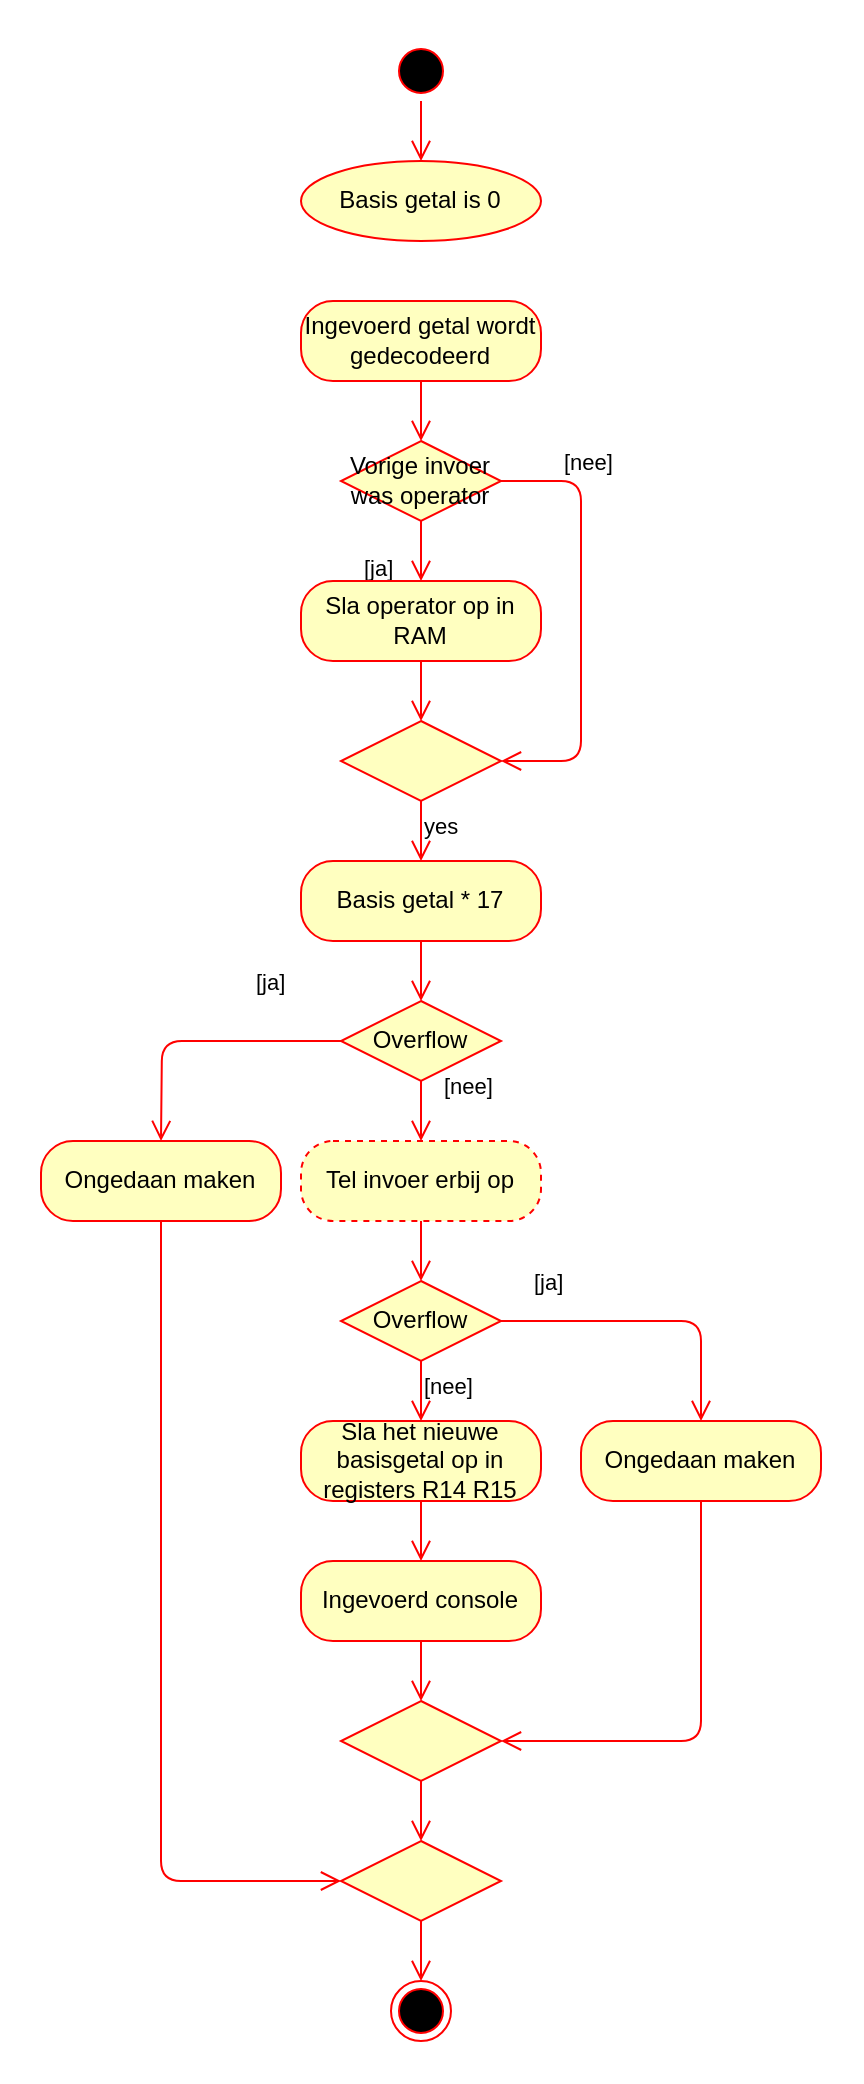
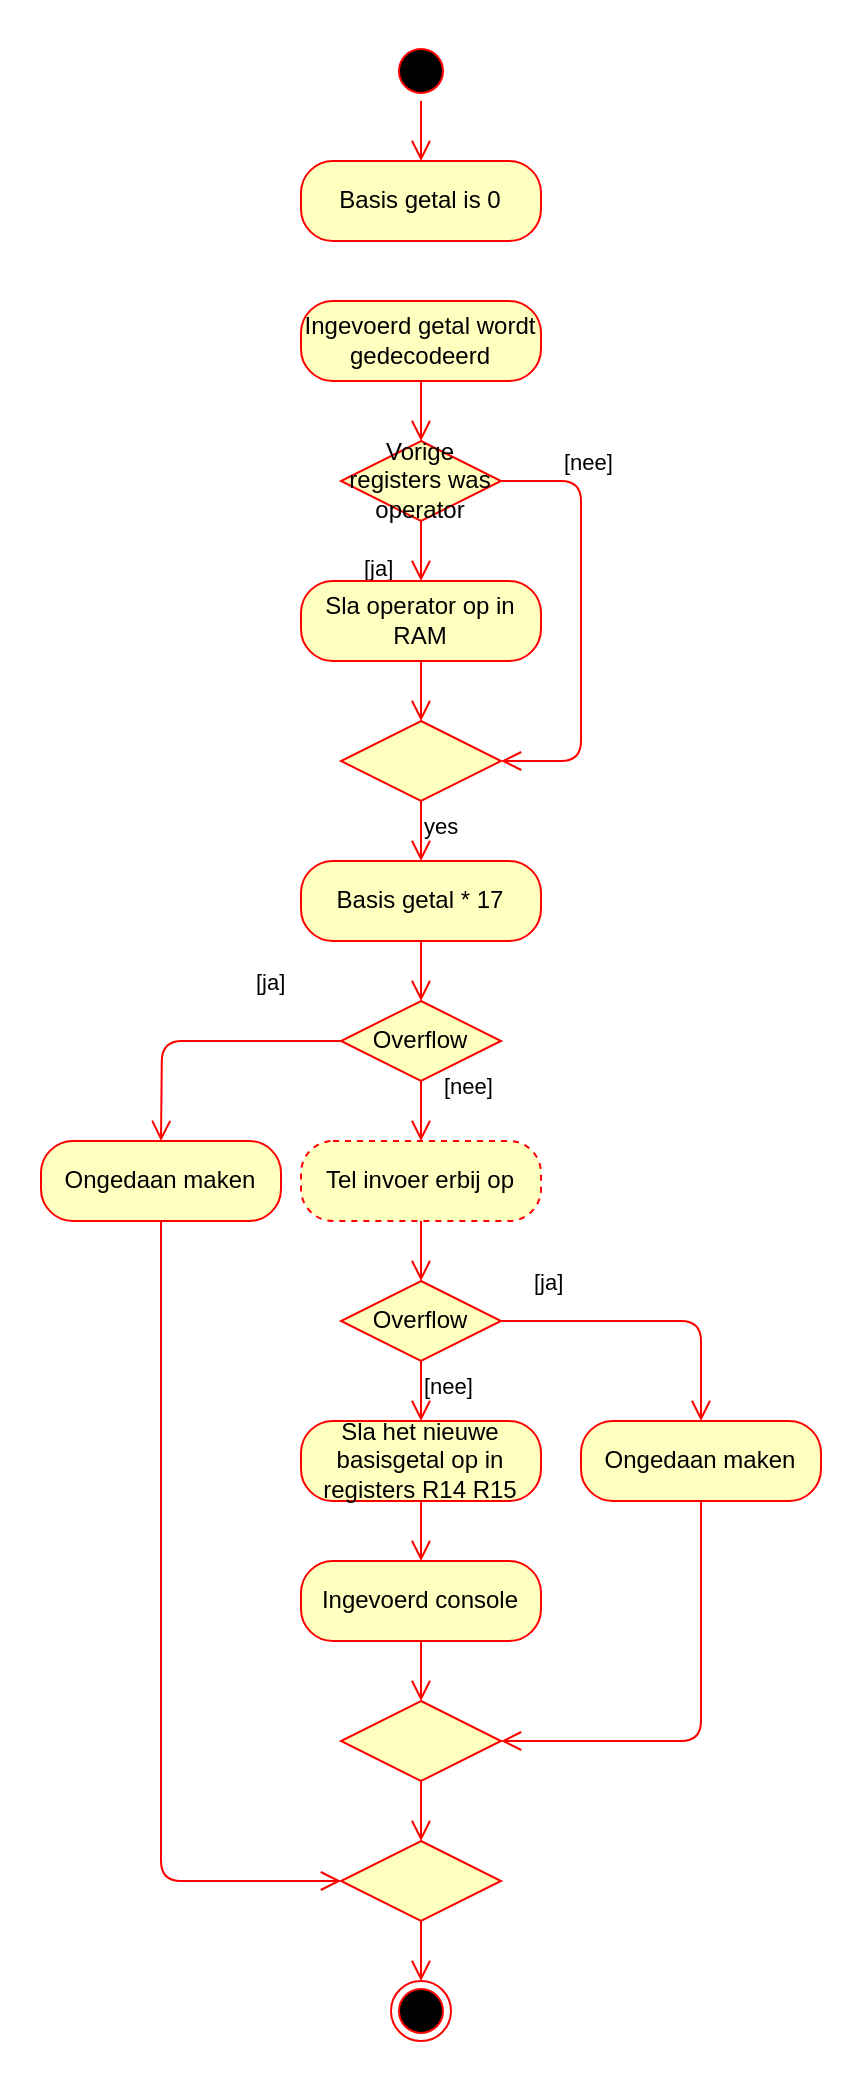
  <mxCell id="0" />
  <mxCell id="1" parent="0" />
  <mxCell id="2" value="" style="ellipse;html=1;shape=startState;fillColor=#000000;strokeColor=#ff0000;" vertex="1" parent="1"><mxGeometry x="195" y="20" width="30" height="30" as="geometry" /></mxCell>
  <mxCell id="3" value="" style="edgeStyle=orthogonalEdgeStyle;html=1;verticalAlign=bottom;endArrow=open;endSize=8;strokeColor=#ff0000;entryX=0.5;entryY=0;entryDx=0;entryDy=0;" edge="1" source="2" parent="1" target="4"><mxGeometry relative="1" as="geometry"><mxPoint x="215" y="80" as="targetPoint" /></mxGeometry></mxCell>
- <mxCell id="4" value="Basis getal is 0" style="ellipse;whiteSpace=wrap;html=1;arcSize=40;fontColor=#000000;fillColor=#ffffc0;strokeColor=#ff0000;" vertex="1" parent="1"><mxGeometry x="150" y="80" width="120" height="40" as="geometry" /></mxCell>
+ <mxCell id="4" value="Basis getal is 0" style="rounded=1;whiteSpace=wrap;html=1;arcSize=40;fontColor=#000000;fillColor=#ffffc0;strokeColor=#ff0000;" vertex="1" parent="1"><mxGeometry x="150" y="80" width="120" height="40" as="geometry" /></mxCell>
  <mxCell id="5" value="Ingevoerd getal wordt gedecodeerd" style="rounded=1;whiteSpace=wrap;html=1;arcSize=40;fontColor=#000000;fillColor=#ffffc0;strokeColor=#ff0000;" vertex="1" parent="1"><mxGeometry x="150" y="150" width="120" height="40" as="geometry" /></mxCell>
  <mxCell id="6" value="" style="edgeStyle=orthogonalEdgeStyle;html=1;verticalAlign=bottom;endArrow=open;endSize=8;strokeColor=#ff0000;" edge="1" source="5" parent="1"><mxGeometry relative="1" as="geometry"><mxPoint x="210" y="220" as="targetPoint" /></mxGeometry></mxCell>
  <mxCell id="7" value="Overflow" style="rhombus;whiteSpace=wrap;html=1;fillColor=#ffffc0;strokeColor=#ff0000;" vertex="1" parent="1"><mxGeometry x="170" y="500" width="80" height="40" as="geometry" /></mxCell>
  <mxCell id="8" value="[nee]" style="edgeStyle=orthogonalEdgeStyle;html=1;align=left;verticalAlign=bottom;endArrow=open;endSize=8;strokeColor=#ff0000;entryX=0.5;entryY=0;entryDx=0;entryDy=0;" edge="1" source="7" parent="1" target="10"><mxGeometry x="-0.2" y="10" relative="1" as="geometry"><mxPoint x="210" y="620" as="targetPoint" /><mxPoint as="offset" /></mxGeometry></mxCell>
  <mxCell id="9" value="[ja]" style="edgeStyle=orthogonalEdgeStyle;html=1;align=left;verticalAlign=top;endArrow=open;endSize=8;strokeColor=#ff0000;" edge="1" source="7" parent="1"><mxGeometry x="-0.2" y="-22" relative="1" as="geometry"><mxPoint x="80" y="570" as="targetPoint" /><mxPoint x="12" y="-20" as="offset" /></mxGeometry></mxCell>
  <mxCell id="10" value="Tel invoer erbij op" style="rounded=1;whiteSpace=wrap;html=1;arcSize=40;fontColor=#000000;fillColor=#ffffc0;strokeColor=#ff0000;dashed=1;" vertex="1" parent="1"><mxGeometry x="150" y="570" width="120" height="40" as="geometry" /></mxCell>
  <mxCell id="11" value="" style="edgeStyle=orthogonalEdgeStyle;html=1;verticalAlign=bottom;endArrow=open;endSize=8;strokeColor=#ff0000;" edge="1" source="10" parent="1"><mxGeometry relative="1" as="geometry"><mxPoint x="210" y="640" as="targetPoint" /></mxGeometry></mxCell>
  <mxCell id="12" value="Basis getal * 17" style="rounded=1;whiteSpace=wrap;html=1;arcSize=40;fontColor=#000000;fillColor=#ffffc0;strokeColor=#ff0000;" vertex="1" parent="1"><mxGeometry x="150" y="430" width="120" height="40" as="geometry" /></mxCell>
  <mxCell id="13" value="" style="edgeStyle=orthogonalEdgeStyle;html=1;verticalAlign=bottom;endArrow=open;endSize=8;strokeColor=#ff0000;" edge="1" source="12" parent="1"><mxGeometry relative="1" as="geometry"><mxPoint x="210" y="500" as="targetPoint" /></mxGeometry></mxCell>
  <mxCell id="14" value="Ongedaan maken" style="rounded=1;whiteSpace=wrap;html=1;arcSize=40;fontColor=#000000;fillColor=#ffffc0;strokeColor=#ff0000;" vertex="1" parent="1"><mxGeometry x="20" y="570" width="120" height="40" as="geometry" /></mxCell>
  <mxCell id="15" value="" style="edgeStyle=orthogonalEdgeStyle;html=1;verticalAlign=bottom;endArrow=open;endSize=8;strokeColor=#ff0000;entryX=0;entryY=0.5;entryDx=0;entryDy=0;" edge="1" source="14" parent="1" target="30"><mxGeometry relative="1" as="geometry"><mxPoint x="80" y="670" as="targetPoint" /><Array as="points"><mxPoint x="80" y="940" /></Array></mxGeometry></mxCell>
  <mxCell id="16" value="Overflow" style="rhombus;whiteSpace=wrap;html=1;fillColor=#ffffc0;strokeColor=#ff0000;" vertex="1" parent="1"><mxGeometry x="170" y="640" width="80" height="40" as="geometry" /></mxCell>
  <mxCell id="17" value="[ja]" style="edgeStyle=orthogonalEdgeStyle;html=1;align=left;verticalAlign=bottom;endArrow=open;endSize=8;strokeColor=#ff0000;entryX=0.5;entryY=0;entryDx=0;entryDy=0;" edge="1" source="16" parent="1" target="21"><mxGeometry x="-0.8" y="10" relative="1" as="geometry"><mxPoint x="350" y="700" as="targetPoint" /><mxPoint as="offset" /></mxGeometry></mxCell>
  <mxCell id="18" value="[nee]" style="edgeStyle=orthogonalEdgeStyle;html=1;align=left;verticalAlign=top;endArrow=open;endSize=8;strokeColor=#ff0000;" edge="1" source="16" parent="1"><mxGeometry x="-1" relative="1" as="geometry"><mxPoint x="210" y="710" as="targetPoint" /></mxGeometry></mxCell>
  <mxCell id="19" value="Sla het nieuwe basisgetal op in registers R14 R15" style="rounded=1;whiteSpace=wrap;html=1;arcSize=40;fontColor=#000000;fillColor=#ffffc0;strokeColor=#ff0000;" vertex="1" parent="1"><mxGeometry x="150" y="710" width="120" height="40" as="geometry" /></mxCell>
  <mxCell id="20" value="" style="edgeStyle=orthogonalEdgeStyle;html=1;verticalAlign=bottom;endArrow=open;endSize=8;strokeColor=#ff0000;" edge="1" source="19" parent="1"><mxGeometry relative="1" as="geometry"><mxPoint x="210" y="780" as="targetPoint" /></mxGeometry></mxCell>
  <mxCell id="21" value="Ongedaan maken" style="rounded=1;whiteSpace=wrap;html=1;arcSize=40;fontColor=#000000;fillColor=#ffffc0;strokeColor=#ff0000;" vertex="1" parent="1"><mxGeometry x="290" y="710" width="120" height="40" as="geometry" /></mxCell>
  <mxCell id="22" value="" style="edgeStyle=orthogonalEdgeStyle;html=1;verticalAlign=bottom;endArrow=open;endSize=8;strokeColor=#ff0000;entryX=1;entryY=0.5;entryDx=0;entryDy=0;" edge="1" source="21" parent="1" target="26"><mxGeometry relative="1" as="geometry"><mxPoint x="350" y="780" as="targetPoint" /><Array as="points"><mxPoint x="350" y="870" /></Array></mxGeometry></mxCell>
- <mxCell id="23" value="Vorige invoer was operator" style="rhombus;whiteSpace=wrap;html=1;fillColor=#ffffc0;strokeColor=#ff0000;" vertex="1" parent="1"><mxGeometry x="170" y="220" width="80" height="40" as="geometry" /></mxCell>
+ <mxCell id="23" value="Vorige registers was operator" style="rhombus;whiteSpace=wrap;html=1;fillColor=#ffffc0;strokeColor=#ff0000;" vertex="1" parent="1"><mxGeometry x="170" y="220" width="80" height="40" as="geometry" /></mxCell>
  <mxCell id="24" value="[nee]" style="edgeStyle=orthogonalEdgeStyle;html=1;align=left;verticalAlign=bottom;endArrow=open;endSize=8;strokeColor=#ff0000;entryX=1;entryY=0.5;entryDx=0;entryDy=0;" edge="1" source="23" parent="1" target="34"><mxGeometry x="-0.727" relative="1" as="geometry"><mxPoint x="320" y="300" as="targetPoint" /><Array as="points"><mxPoint x="290" y="240" /><mxPoint x="290" y="380" /></Array><mxPoint as="offset" /></mxGeometry></mxCell>
  <mxCell id="25" value="[ja]" style="edgeStyle=orthogonalEdgeStyle;html=1;align=left;verticalAlign=top;endArrow=open;endSize=8;strokeColor=#ff0000;" edge="1" source="23" parent="1"><mxGeometry x="-0.286" y="-30" relative="1" as="geometry"><mxPoint x="210" y="290" as="targetPoint" /><mxPoint as="offset" /></mxGeometry></mxCell>
  <mxCell id="26" value="" style="rhombus;whiteSpace=wrap;html=1;fillColor=#ffffc0;strokeColor=#ff0000;" vertex="1" parent="1"><mxGeometry x="170" y="850" width="80" height="40" as="geometry" /></mxCell>
  <mxCell id="27" value="" style="edgeStyle=orthogonalEdgeStyle;html=1;align=left;verticalAlign=top;endArrow=open;endSize=8;strokeColor=#ff0000;entryX=0.5;entryY=0;entryDx=0;entryDy=0;" edge="1" source="26" parent="1" target="30"><mxGeometry x="-1" relative="1" as="geometry"><mxPoint x="210" y="930" as="targetPoint" /></mxGeometry></mxCell>
  <mxCell id="28" value="Ingevoerd console" style="rounded=1;whiteSpace=wrap;html=1;arcSize=40;fontColor=#000000;fillColor=#ffffc0;strokeColor=#ff0000;" vertex="1" parent="1"><mxGeometry x="150" y="780" width="120" height="40" as="geometry" /></mxCell>
  <mxCell id="29" value="" style="edgeStyle=orthogonalEdgeStyle;html=1;verticalAlign=bottom;endArrow=open;endSize=8;strokeColor=#ff0000;entryX=0.5;entryY=0;entryDx=0;entryDy=0;" edge="1" source="28" parent="1" target="26"><mxGeometry relative="1" as="geometry"><mxPoint x="210" y="880" as="targetPoint" /><Array as="points" /></mxGeometry></mxCell>
  <mxCell id="30" value="" style="rhombus;whiteSpace=wrap;html=1;fillColor=#ffffc0;strokeColor=#ff0000;" vertex="1" parent="1"><mxGeometry x="170" y="920" width="80" height="40" as="geometry" /></mxCell>
  <mxCell id="31" value="" style="edgeStyle=orthogonalEdgeStyle;html=1;align=left;verticalAlign=top;endArrow=open;endSize=8;strokeColor=#ff0000;" edge="1" source="30" parent="1"><mxGeometry x="-1" relative="1" as="geometry"><mxPoint x="210" y="990" as="targetPoint" /></mxGeometry></mxCell>
  <mxCell id="32" value="Sla operator op in RAM" style="rounded=1;whiteSpace=wrap;html=1;arcSize=40;fontColor=#000000;fillColor=#ffffc0;strokeColor=#ff0000;" vertex="1" parent="1"><mxGeometry x="150" y="290" width="120" height="40" as="geometry" /></mxCell>
  <mxCell id="33" value="" style="edgeStyle=orthogonalEdgeStyle;html=1;verticalAlign=bottom;endArrow=open;endSize=8;strokeColor=#ff0000;" edge="1" source="32" parent="1"><mxGeometry relative="1" as="geometry"><mxPoint x="210" y="360" as="targetPoint" /></mxGeometry></mxCell>
  <mxCell id="34" value="" style="rhombus;whiteSpace=wrap;html=1;fillColor=#ffffc0;strokeColor=#ff0000;" vertex="1" parent="1"><mxGeometry x="170" y="360" width="80" height="40" as="geometry" /></mxCell>
  <mxCell id="35" value="yes" style="edgeStyle=orthogonalEdgeStyle;html=1;align=left;verticalAlign=top;endArrow=open;endSize=8;strokeColor=#ff0000;" edge="1" source="34" parent="1"><mxGeometry x="-1" relative="1" as="geometry"><mxPoint x="210" y="430" as="targetPoint" /></mxGeometry></mxCell>
  <mxCell id="36" value="" style="ellipse;html=1;shape=endState;fillColor=#000000;strokeColor=#ff0000;" vertex="1" parent="1"><mxGeometry x="195" y="990" width="30" height="30" as="geometry" /></mxCell>
